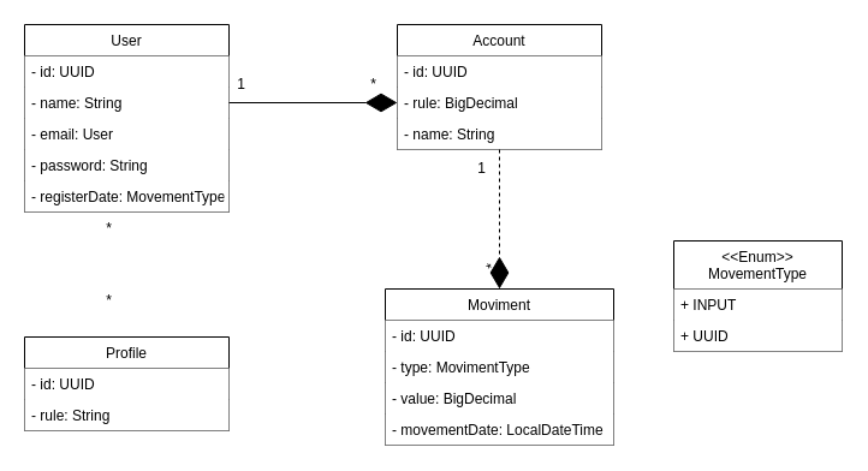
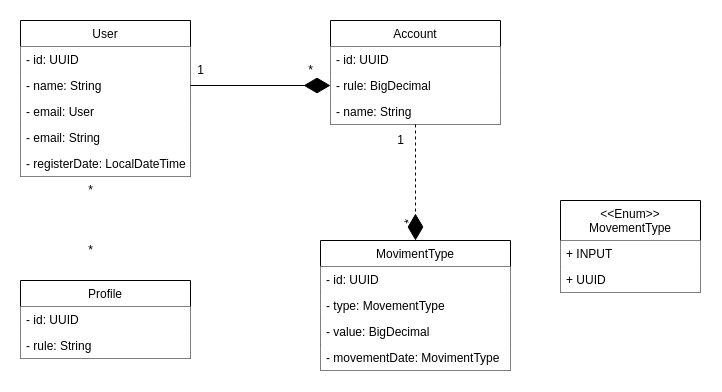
  <mxCell id="0" />
  <mxCell id="1" parent="0" />
  <mxCell id="2" value="User" style="swimlane;fontStyle=0;childLayout=stackLayout;horizontal=1;startSize=26;fillColor=#FFFFFF;horizontalStack=0;resizeParent=1;resizeParentMax=0;resizeLast=0;collapsible=1;marginBottom=0;" vertex="1" parent="1"><mxGeometry x="20" y="20" width="170" height="156" as="geometry"><mxRectangle x="30" y="190" width="60" height="26" as="alternateBounds" /></mxGeometry></mxCell>
  <mxCell id="3" value="- id: UUID" style="text;strokeColor=none;fillColor=#FFFFFF;align=left;verticalAlign=top;spacingLeft=4;spacingRight=4;overflow=hidden;rotatable=0;points=[[0,0.5],[1,0.5]];portConstraint=eastwest;" vertex="1" parent="2"><mxGeometry y="26" width="170" height="26" as="geometry" /></mxCell>
  <mxCell id="4" value="- name: String" style="text;strokeColor=none;fillColor=#FFFFFF;align=left;verticalAlign=top;spacingLeft=4;spacingRight=4;overflow=hidden;rotatable=0;points=[[0,0.5],[1,0.5]];portConstraint=eastwest;" vertex="1" parent="2"><mxGeometry y="52" width="170" height="26" as="geometry" /></mxCell>
  <mxCell id="5" value="- email: User" style="text;strokeColor=none;fillColor=#FFFFFF;align=left;verticalAlign=top;spacingLeft=4;spacingRight=4;overflow=hidden;rotatable=0;points=[[0,0.5],[1,0.5]];portConstraint=eastwest;" vertex="1" parent="2"><mxGeometry y="78" width="170" height="26" as="geometry" /></mxCell>
- <mxCell id="6" value="- password: String" style="text;strokeColor=none;fillColor=#FFFFFF;align=left;verticalAlign=top;spacingLeft=4;spacingRight=4;overflow=hidden;rotatable=0;points=[[0,0.5],[1,0.5]];portConstraint=eastwest;" vertex="1" parent="2"><mxGeometry y="104" width="170" height="26" as="geometry" /></mxCell>
- <mxCell id="7" value="- registerDate: MovementType&#10;" style="text;strokeColor=none;fillColor=#FFFFFF;align=left;verticalAlign=top;spacingLeft=4;spacingRight=4;overflow=hidden;rotatable=0;points=[[0,0.5],[1,0.5]];portConstraint=eastwest;" vertex="1" parent="2"><mxGeometry y="130" width="170" height="26" as="geometry" /></mxCell>
+ <mxCell id="6" value="- email: String" style="text;strokeColor=none;fillColor=#FFFFFF;align=left;verticalAlign=top;spacingLeft=4;spacingRight=4;overflow=hidden;rotatable=0;points=[[0,0.5],[1,0.5]];portConstraint=eastwest;" vertex="1" parent="2"><mxGeometry y="104" width="170" height="26" as="geometry" /></mxCell>
+ <mxCell id="7" value="- registerDate: LocalDateTime&#10;" style="text;strokeColor=none;fillColor=#FFFFFF;align=left;verticalAlign=top;spacingLeft=4;spacingRight=4;overflow=hidden;rotatable=0;points=[[0,0.5],[1,0.5]];portConstraint=eastwest;" vertex="1" parent="2"><mxGeometry y="130" width="170" height="26" as="geometry" /></mxCell>
  <mxCell id="8" value="Profile" style="swimlane;fontStyle=0;childLayout=stackLayout;horizontal=1;startSize=26;fillColor=#FFFFFF;horizontalStack=0;resizeParent=1;resizeParentMax=0;resizeLast=0;collapsible=1;marginBottom=0;" vertex="1" parent="1"><mxGeometry x="20" y="280" width="170" height="78" as="geometry"><mxRectangle x="30" y="190" width="60" height="26" as="alternateBounds" /></mxGeometry></mxCell>
  <mxCell id="9" value="- id: UUID" style="text;strokeColor=none;fillColor=#FFFFFF;align=left;verticalAlign=top;spacingLeft=4;spacingRight=4;overflow=hidden;rotatable=0;points=[[0,0.5],[1,0.5]];portConstraint=eastwest;" vertex="1" parent="8"><mxGeometry y="26" width="170" height="26" as="geometry" /></mxCell>
  <mxCell id="10" value="- rule: String" style="text;strokeColor=none;fillColor=#FFFFFF;align=left;verticalAlign=top;spacingLeft=4;spacingRight=4;overflow=hidden;rotatable=0;points=[[0,0.5],[1,0.5]];portConstraint=eastwest;" vertex="1" parent="8"><mxGeometry y="52" width="170" height="26" as="geometry" /></mxCell>
  <mxCell id="11" value="Account" style="swimlane;fontStyle=0;childLayout=stackLayout;horizontal=1;startSize=26;fillColor=#FFFFFF;horizontalStack=0;resizeParent=1;resizeParentMax=0;resizeLast=0;collapsible=1;marginBottom=0;" vertex="1" parent="1"><mxGeometry x="330" y="20" width="170" height="104" as="geometry"><mxRectangle x="30" y="190" width="60" height="26" as="alternateBounds" /></mxGeometry></mxCell>
  <mxCell id="12" value="- id: UUID" style="text;strokeColor=none;fillColor=#FFFFFF;align=left;verticalAlign=top;spacingLeft=4;spacingRight=4;overflow=hidden;rotatable=0;points=[[0,0.5],[1,0.5]];portConstraint=eastwest;" vertex="1" parent="11"><mxGeometry y="26" width="170" height="26" as="geometry" /></mxCell>
  <mxCell id="13" value="- rule: BigDecimal" style="text;strokeColor=none;fillColor=#FFFFFF;align=left;verticalAlign=top;spacingLeft=4;spacingRight=4;overflow=hidden;rotatable=0;points=[[0,0.5],[1,0.5]];portConstraint=eastwest;" vertex="1" parent="11"><mxGeometry y="52" width="170" height="26" as="geometry" /></mxCell>
  <mxCell id="14" value="- name: String" style="text;strokeColor=none;fillColor=#FFFFFF;align=left;verticalAlign=top;spacingLeft=4;spacingRight=4;overflow=hidden;rotatable=0;points=[[0,0.5],[1,0.5]];portConstraint=eastwest;" vertex="1" parent="11"><mxGeometry y="78" width="170" height="26" as="geometry" /></mxCell>
- <mxCell id="15" value="Moviment" style="swimlane;fontStyle=0;childLayout=stackLayout;horizontal=1;startSize=26;fillColor=#FFFFFF;horizontalStack=0;resizeParent=1;resizeParentMax=0;resizeLast=0;collapsible=1;marginBottom=0;" vertex="1" parent="1"><mxGeometry x="320" y="240" width="190" height="130" as="geometry"><mxRectangle x="30" y="190" width="60" height="26" as="alternateBounds" /></mxGeometry></mxCell>
+ <mxCell id="15" value="MovimentType" style="swimlane;fontStyle=0;childLayout=stackLayout;horizontal=1;startSize=26;fillColor=#FFFFFF;horizontalStack=0;resizeParent=1;resizeParentMax=0;resizeLast=0;collapsible=1;marginBottom=0;" vertex="1" parent="1"><mxGeometry x="320" y="240" width="190" height="130" as="geometry"><mxRectangle x="30" y="190" width="60" height="26" as="alternateBounds" /></mxGeometry></mxCell>
  <mxCell id="16" value="- id: UUID" style="text;strokeColor=none;fillColor=#FFFFFF;align=left;verticalAlign=top;spacingLeft=4;spacingRight=4;overflow=hidden;rotatable=0;points=[[0,0.5],[1,0.5]];portConstraint=eastwest;" vertex="1" parent="15"><mxGeometry y="26" width="190" height="26" as="geometry" /></mxCell>
- <mxCell id="17" value="- type: MovimentType" style="text;strokeColor=none;fillColor=#FFFFFF;align=left;verticalAlign=top;spacingLeft=4;spacingRight=4;overflow=hidden;rotatable=0;points=[[0,0.5],[1,0.5]];portConstraint=eastwest;" vertex="1" parent="15"><mxGeometry y="52" width="190" height="26" as="geometry" /></mxCell>
+ <mxCell id="17" value="- type: MovementType" style="text;strokeColor=none;fillColor=#FFFFFF;align=left;verticalAlign=top;spacingLeft=4;spacingRight=4;overflow=hidden;rotatable=0;points=[[0,0.5],[1,0.5]];portConstraint=eastwest;" vertex="1" parent="15"><mxGeometry y="52" width="190" height="26" as="geometry" /></mxCell>
  <mxCell id="18" value="- value: BigDecimal" style="text;strokeColor=none;fillColor=#FFFFFF;align=left;verticalAlign=top;spacingLeft=4;spacingRight=4;overflow=hidden;rotatable=0;points=[[0,0.5],[1,0.5]];portConstraint=eastwest;" vertex="1" parent="15"><mxGeometry y="78" width="190" height="26" as="geometry" /></mxCell>
- <mxCell id="19" value="- movementDate: LocalDateTime" style="text;strokeColor=none;fillColor=#FFFFFF;align=left;verticalAlign=top;spacingLeft=4;spacingRight=4;overflow=hidden;rotatable=0;points=[[0,0.5],[1,0.5]];portConstraint=eastwest;" vertex="1" parent="15"><mxGeometry y="104" width="190" height="26" as="geometry" /></mxCell>
+ <mxCell id="19" value="- movementDate: MovimentType" style="text;strokeColor=none;fillColor=#FFFFFF;align=left;verticalAlign=top;spacingLeft=4;spacingRight=4;overflow=hidden;rotatable=0;points=[[0,0.5],[1,0.5]];portConstraint=eastwest;" vertex="1" parent="15"><mxGeometry y="104" width="190" height="26" as="geometry" /></mxCell>
  <mxCell id="20" value="*" style="text;html=1;align=center;verticalAlign=middle;resizable=0;points=[];autosize=1;strokeColor=none;fillColor=none;" vertex="1" parent="1"><mxGeometry x="80" y="240" width="20" height="20" as="geometry" /></mxCell>
  <mxCell id="21" value="*" style="text;html=1;align=center;verticalAlign=middle;resizable=0;points=[];autosize=1;strokeColor=none;fillColor=none;" vertex="1" parent="1"><mxGeometry x="80" y="180" width="20" height="20" as="geometry" /></mxCell>
  <mxCell id="22" value="" style="endArrow=diamondThin;endFill=1;endSize=24;html=1;entryX=0;entryY=0.5;entryDx=0;entryDy=0;exitX=1;exitY=0.5;exitDx=0;exitDy=0;" edge="1" parent="1" source="4" target="13"><mxGeometry width="160" relative="1" as="geometry"><mxPoint x="200" y="180" as="sourcePoint" /><mxPoint x="360" y="180" as="targetPoint" /></mxGeometry></mxCell>
  <mxCell id="23" value="1" style="text;html=1;align=center;verticalAlign=middle;resizable=0;points=[];autosize=1;strokeColor=none;fillColor=none;" vertex="1" parent="1"><mxGeometry x="190" y="60" width="20" height="20" as="geometry" /></mxCell>
  <mxCell id="24" value="*" style="text;html=1;align=center;verticalAlign=middle;resizable=0;points=[];autosize=1;strokeColor=none;fillColor=none;" vertex="1" parent="1"><mxGeometry x="300" y="60" width="20" height="20" as="geometry" /></mxCell>
  <mxCell id="25" value="" style="endArrow=diamondThin;endFill=1;endSize=24;html=1;exitX=0.5;exitY=1;exitDx=0;exitDy=0;entryX=0.5;entryY=0;entryDx=0;entryDy=0;dashed=1;" edge="1" parent="1" source="11" target="15"><mxGeometry width="160" relative="1" as="geometry"><mxPoint x="200" y="95" as="sourcePoint" /><mxPoint x="430" y="230" as="targetPoint" /></mxGeometry></mxCell>
  <mxCell id="26" value="*" style="text;html=1;align=center;verticalAlign=middle;resizable=0;points=[];autosize=1;strokeColor=none;fillColor=none;rotation=117;" vertex="1" parent="1"><mxGeometry x="395" y="210" width="20" height="20" as="geometry" /></mxCell>
  <mxCell id="27" value="1" style="text;html=1;align=center;verticalAlign=middle;resizable=0;points=[];autosize=1;strokeColor=none;fillColor=none;" vertex="1" parent="1"><mxGeometry x="390" y="130" width="20" height="20" as="geometry" /></mxCell>
  <mxCell id="28" value="&lt;&lt;Enum&gt;&gt;&#10;MovementType" style="swimlane;fontStyle=0;childLayout=stackLayout;horizontal=1;startSize=40;fillColor=default;horizontalStack=0;resizeParent=1;resizeParentMax=0;resizeLast=0;collapsible=1;marginBottom=0;" vertex="1" parent="1"><mxGeometry x="560" y="200" width="140" height="92" as="geometry" /></mxCell>
  <mxCell id="29" value="+ INPUT" style="text;strokeColor=none;fillColor=default;align=left;verticalAlign=top;spacingLeft=4;spacingRight=4;overflow=hidden;rotatable=0;points=[[0,0.5],[1,0.5]];portConstraint=eastwest;" vertex="1" parent="28"><mxGeometry y="40" width="140" height="26" as="geometry" /></mxCell>
  <mxCell id="30" value="+ UUID" style="text;strokeColor=none;fillColor=default;align=left;verticalAlign=top;spacingLeft=4;spacingRight=4;overflow=hidden;rotatable=0;points=[[0,0.5],[1,0.5]];portConstraint=eastwest;" vertex="1" parent="28"><mxGeometry y="66" width="140" height="26" as="geometry" /></mxCell>
